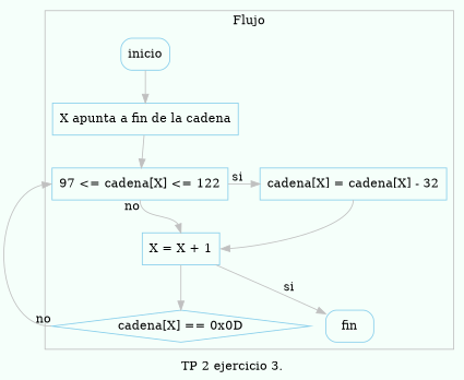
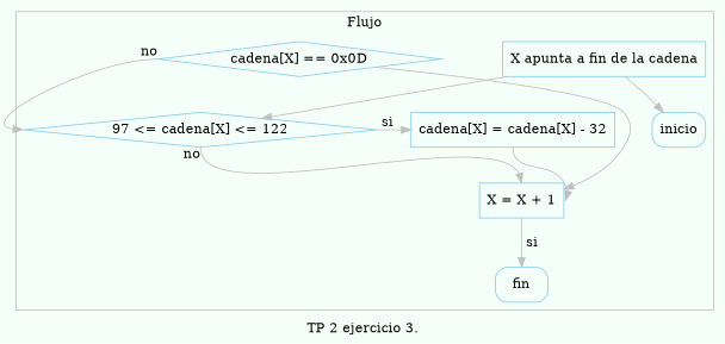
  digraph {
    bgcolor=mintcream
    color=gray
    label="TP 2 ejercicio 3."
    labelloc=bc
    node [color=skyblue shape=box]
    edge [color=gray]
-   n1 [label="97 <= cadena[X] <= 122"]
+   n1 [label="97 <= cadena[X] <= 122" shape=diamond]
    n2 [label="cadena[X] = cadena[X] - 32"]
    inicio [style=rounded]
    n4 [label="X apunta a fin de la cadena"]
    fin [style=rounded]
    n6 [label="X = X + 1"]
    n7 [label="cadena[X] == 0x0D" shape=diamond]
    subgraph cluster_1 {
      label=Flujo
      labelloc=tc
      inicio
      n4
      fin
      n6
      n7
      subgraph sub_2 {
        label=Flujo
        labelloc=tc
        rank=same
        n1
        n2
      }
    }
    n1 -> n2 [headport=w taillabel=" si" tailport=e]
    n1 -> n6 [headport=n taillabel=" no" tailport=s]
    n2 -> n6 [constraint=false headport=e tailport=s]
-   inicio -> n4
+   n4 -> inicio
    n4 -> n1
    n6 -> fin [label=" si"]
-   n6 -> n7
+   n7 -> n6
    n7 -> n1 [headport=w taillabel=" no" tailport=w]
  }
